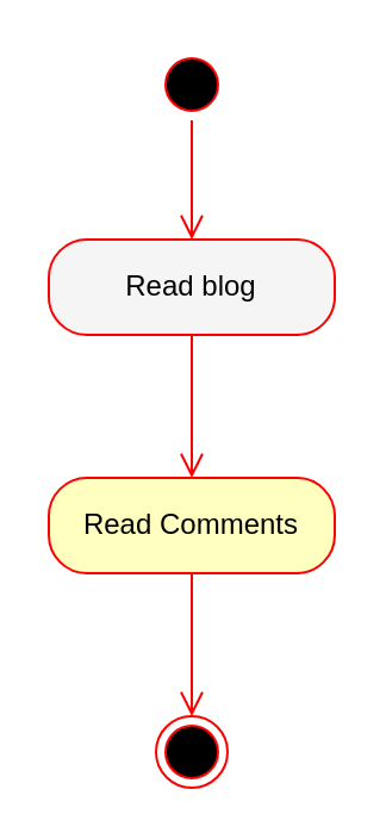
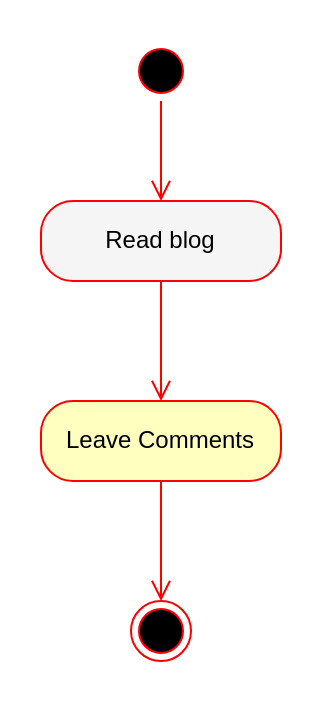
  <mxCell id="0" />
  <mxCell id="1" parent="0" />
  <mxCell id="2" value="" style="ellipse;html=1;shape=startState;fillColor=#000000;strokeColor=#ff0000;" parent="1" vertex="1"><mxGeometry x="65" y="20" width="30" height="30" as="geometry" /></mxCell>
  <mxCell id="3" value="" style="edgeStyle=orthogonalEdgeStyle;html=1;verticalAlign=bottom;endArrow=open;endSize=8;strokeColor=#ff0000;" parent="1" source="2" edge="1"><mxGeometry relative="1" as="geometry"><mxPoint x="80" y="100" as="targetPoint" /></mxGeometry></mxCell>
  <mxCell id="4" value="" style="ellipse;html=1;shape=endState;fillColor=#000000;strokeColor=#ff0000;" parent="1" vertex="1"><mxGeometry x="65" y="300" width="30" height="30" as="geometry" /></mxCell>
  <mxCell id="5" value="Read blog" style="rounded=1;whiteSpace=wrap;html=1;arcSize=40;fontColor=#000000;fillColor=#f5f5f5;strokeColor=#ff0000;" vertex="1" parent="1"><mxGeometry x="20" y="100" width="120" height="40" as="geometry" /></mxCell>
  <mxCell id="6" value="" style="edgeStyle=orthogonalEdgeStyle;html=1;verticalAlign=bottom;endArrow=open;endSize=8;strokeColor=#ff0000;" edge="1" source="5" parent="1"><mxGeometry relative="1" as="geometry"><mxPoint x="80" y="200" as="targetPoint" /></mxGeometry></mxCell>
- <mxCell id="7" value="Read Comments" style="rounded=1;whiteSpace=wrap;html=1;arcSize=40;fontColor=#000000;fillColor=#ffffc0;strokeColor=#ff0000;" vertex="1" parent="1"><mxGeometry x="20" y="200" width="120" height="40" as="geometry" /></mxCell>
+ <mxCell id="7" value="Leave Comments" style="rounded=1;whiteSpace=wrap;html=1;arcSize=40;fontColor=#000000;fillColor=#ffffc0;strokeColor=#ff0000;" vertex="1" parent="1"><mxGeometry x="20" y="200" width="120" height="40" as="geometry" /></mxCell>
  <mxCell id="8" value="" style="edgeStyle=orthogonalEdgeStyle;html=1;verticalAlign=bottom;endArrow=open;endSize=8;strokeColor=#ff0000;" edge="1" source="7" parent="1"><mxGeometry relative="1" as="geometry"><mxPoint x="80" y="300" as="targetPoint" /></mxGeometry></mxCell>
